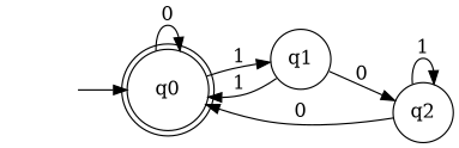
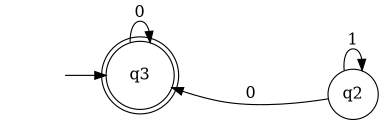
  digraph {
    rankdir=LR
    node [shape=circle]
    "" [shape=plaintext]
-   n2 [label=q0 shape=doublecircle]
-   n3 [label=q1]
+   n2 [label=q3 shape=doublecircle]
    n4 [label=q2]
    "" -> n2
    n2 -> n2 [label=0]
-   n2 -> n3 [label=1]
-   n3 -> n2 [label=1]
-   n3 -> n4 [label=0]
    n4 -> n2 [label=0]
    n4 -> n4 [label=1]
  }
